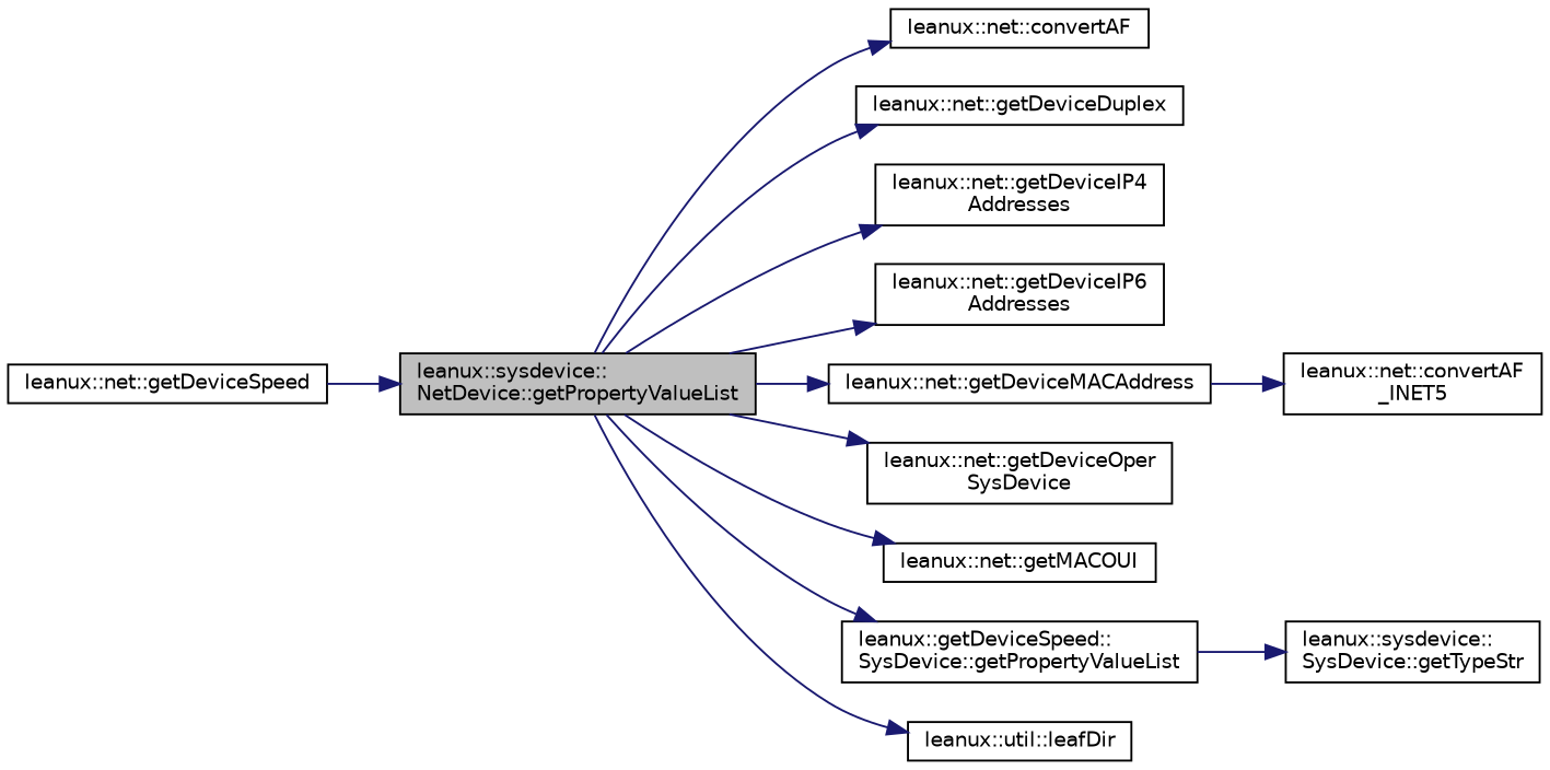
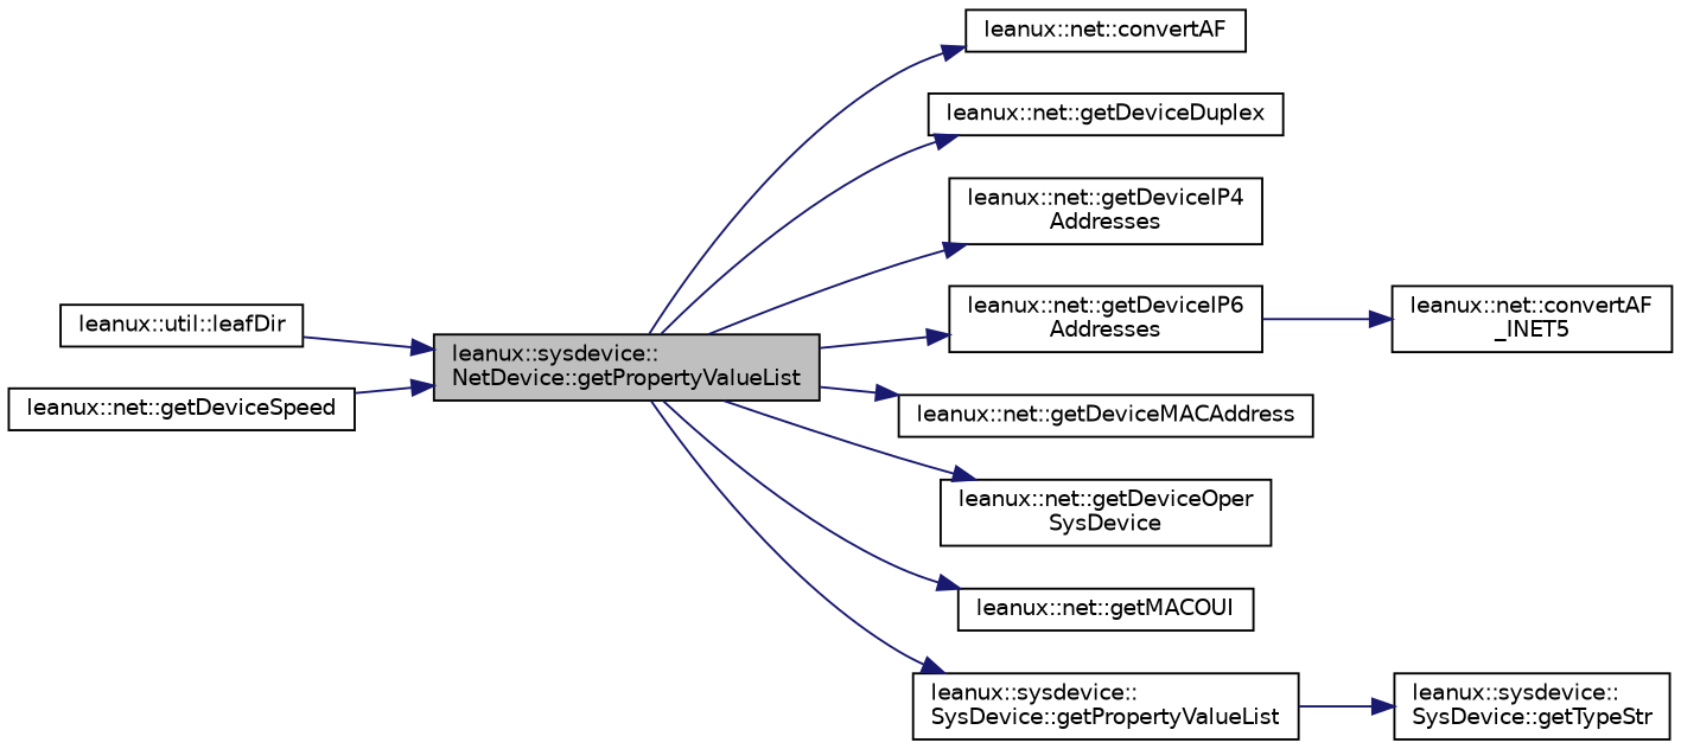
  digraph {
    rankdir=LR
    node [color=black fontname=Helvetica fontsize=10 shape=record]
    edge [color=midnightblue fontname=Helvetica fontsize=10 labelfontname=Helvetica labelfontsize=10 style=solid]
    n1 [fillcolor=grey75 fontcolor=black height=0.2 label="leanux::sysdevice::\lNetDevice::getPropertyValueList" style=filled width=0.4]
    n2 [height=0.2 label="leanux::net::convertAF" width=0.4]
    n3 [height=0.2 label="leanux::net::getDeviceDuplex" width=0.4]
    n4 [height=0.2 label="leanux::net::getDeviceIP4\lAddresses" width=0.4]
    n5 [height=0.2 label="leanux::net::getDeviceIP6\lAddresses" width=0.4]
    n6 [height=0.2 label="leanux::net::getDeviceMACAddress" width=0.4]
    n7 [height=0.2 label="leanux::net::getDeviceOper\lSysDevice" width=0.4]
    n8 [height=0.2 label="leanux::net::getMACOUI" width=0.4]
-   n9 [height=0.2 label="leanux::getDeviceSpeed::\lSysDevice::getPropertyValueList" width=0.4]
+   n9 [height=0.2 label="leanux::sysdevice::\lSysDevice::getPropertyValueList" width=0.4]
    n10 [height=0.2 label="leanux::util::leafDir" width=0.4]
    n11 [height=0.2 label="leanux::net::convertAF\l_INET5" width=0.4]
    n12 [height=0.2 label="leanux::net::getDeviceSpeed" width=0.4]
    n13 [height=0.2 label="leanux::sysdevice::\lSysDevice::getTypeStr" width=0.4]
    n1 -> n2
    n1 -> n3
    n1 -> n4
    n1 -> n5
    n1 -> n6
    n1 -> n7
    n1 -> n8
    n1 -> n9
-   n1 -> n10
-   n6 -> n11
+   n10 -> n1
+   n5 -> n11
    n9 -> n13
    n12 -> n1
  }
